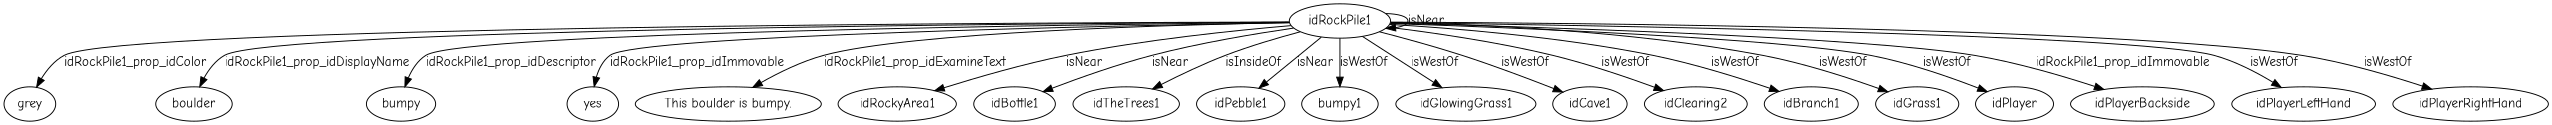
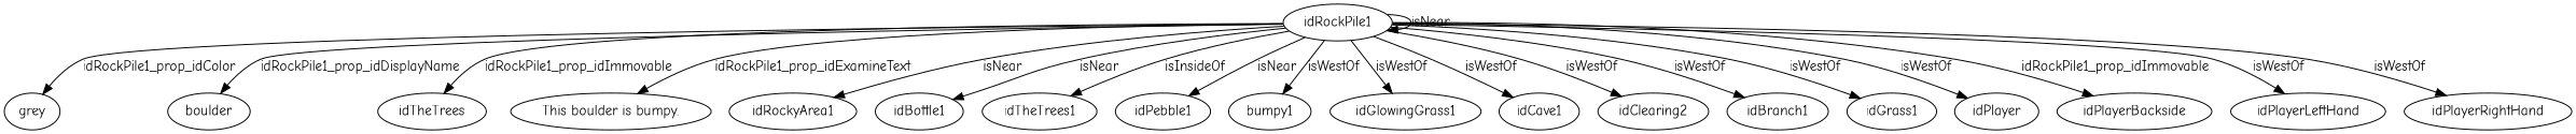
  digraph {
    fontname="Comic Neue"
    node [fontname="Comic Neue"]
    edge [fontname="Comic Neue"]
    idRockPile1
    grey
    boulder
-   bumpy
-   yes
+   yes [label=idTheTrees]
    "This boulder is bumpy."
    idRockyArea1
    idBottle1
    idTheTrees1
    idPebble1
    n11 [label=bumpy1]
    idGlowingGrass1
    idCave1
    n14 [label=idClearing2]
    idBranch1
    idGrass1
    idPlayer
    idPlayerBackside
    idPlayerLeftHand
    idPlayerRightHand
    idRockPile1 -> idRockPile1 [label=isNear]
    idRockPile1 -> grey [label=idRockPile1_prop_idColor]
    idRockPile1 -> boulder [label=idRockPile1_prop_idDisplayName]
-   idRockPile1 -> bumpy [label=idRockPile1_prop_idDescriptor]
    idRockPile1 -> yes [label=idRockPile1_prop_idImmovable]
    idRockPile1 -> "This boulder is bumpy." [label=idRockPile1_prop_idExamineText]
    idRockPile1 -> idRockyArea1 [label=isNear]
    idRockPile1 -> idBottle1 [label=isNear]
    idRockPile1 -> idTheTrees1 [label=isInsideOf]
    idRockPile1 -> idPebble1 [label=isNear]
    idRockPile1 -> n11 [label=isWestOf]
    idRockPile1 -> idGlowingGrass1 [label=isWestOf]
    idRockPile1 -> idCave1 [label=isWestOf]
    idRockPile1 -> n14 [label=isWestOf]
    idRockPile1 -> idBranch1 [label=isWestOf]
    idRockPile1 -> idGrass1 [label=isWestOf]
    idRockPile1 -> idPlayer [label=isWestOf]
    idRockPile1 -> idPlayerBackside [label=idRockPile1_prop_idImmovable]
    idRockPile1 -> idPlayerLeftHand [label=isWestOf]
    idRockPile1 -> idPlayerRightHand [label=isWestOf]
  }
